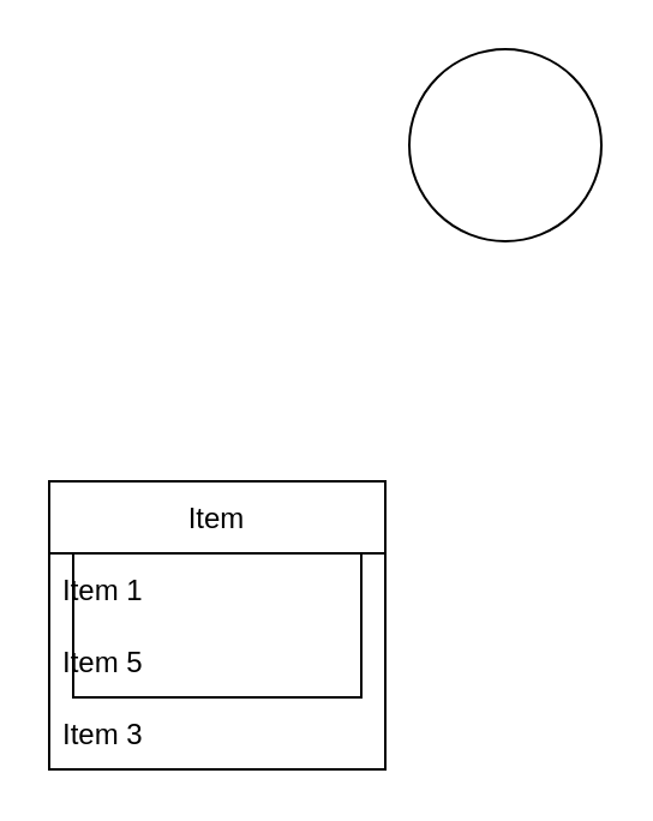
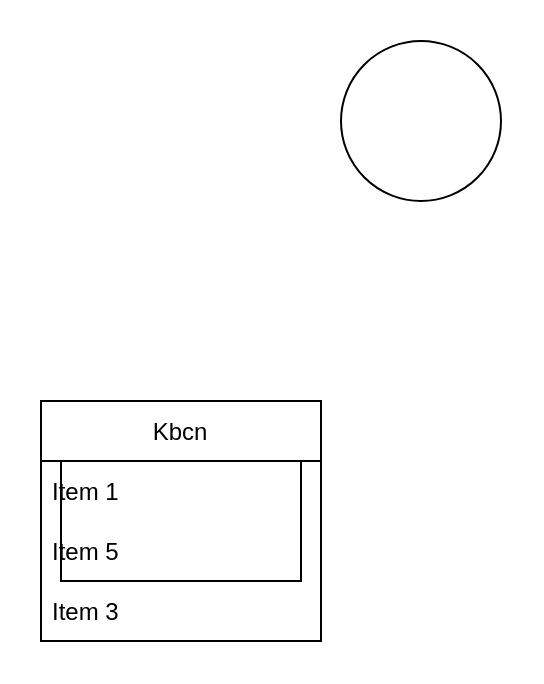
  <mxCell id="0" />
  <mxCell id="1" parent="0" />
  <mxCell id="2" value="" style="rounded=0;whiteSpace=wrap;html=1;" parent="1" vertex="1"><mxGeometry x="30" y="230" width="120" height="60" as="geometry" /></mxCell>
  <mxCell id="3" value="" style="ellipse;whiteSpace=wrap;html=1;aspect=fixed;" vertex="1" parent="1"><mxGeometry x="170" y="20" width="80" height="80" as="geometry" /></mxCell>
- <mxCell id="4" value="Item" style="swimlane;fontStyle=0;childLayout=stackLayout;horizontal=1;startSize=30;horizontalStack=0;resizeParent=1;resizeParentMax=0;resizeLast=0;collapsible=1;marginBottom=0;" vertex="1" parent="1"><mxGeometry x="20" y="200" width="140" height="120" as="geometry" /></mxCell>
+ <mxCell id="4" value="Kbcn" style="swimlane;fontStyle=0;childLayout=stackLayout;horizontal=1;startSize=30;horizontalStack=0;resizeParent=1;resizeParentMax=0;resizeLast=0;collapsible=1;marginBottom=0;" vertex="1" parent="1"><mxGeometry x="20" y="200" width="140" height="120" as="geometry" /></mxCell>
  <mxCell id="5" value="Item 1" style="text;strokeColor=none;fillColor=none;align=left;verticalAlign=middle;spacingLeft=4;spacingRight=4;overflow=hidden;points=[[0,0.5],[1,0.5]];portConstraint=eastwest;rotatable=0;" vertex="1" parent="4"><mxGeometry y="30" width="140" height="30" as="geometry" /></mxCell>
  <mxCell id="6" value="Item 5" style="text;strokeColor=none;fillColor=none;align=left;verticalAlign=middle;spacingLeft=4;spacingRight=4;overflow=hidden;points=[[0,0.5],[1,0.5]];portConstraint=eastwest;rotatable=0;" vertex="1" parent="4"><mxGeometry y="60" width="140" height="30" as="geometry" /></mxCell>
  <mxCell id="7" value="Item 3" style="text;strokeColor=none;fillColor=none;align=left;verticalAlign=middle;spacingLeft=4;spacingRight=4;overflow=hidden;points=[[0,0.5],[1,0.5]];portConstraint=eastwest;rotatable=0;" vertex="1" parent="4"><mxGeometry y="90" width="140" height="30" as="geometry" /></mxCell>
